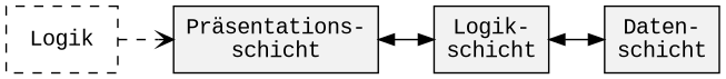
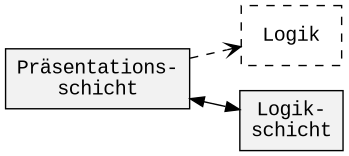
  digraph {
    fontname="Liberation Mono"
    rankdir=LR
    node [fillcolor=grey95 fontname="Liberation Mono" shape=box style=filled]
    edge [fontname="Liberation Mono" dir=both]
    n1 [height=0.6 label=Logik style=dashed width=1]
    n2 [height=0.6 label="Präsentations-\nschicht" width=1]
    n3 [height=0.6 label="Logik-\nschicht" width=1]
-   n4 [height=0.6 label="Daten-\nschicht" width=1]
-   n1 -> n2 [arrowhead=open style=dashed dir=""]
+   n2 -> n1 [arrowhead=open style=dashed dir=""]
    n2 -> n3
-   n3 -> n4
  }
